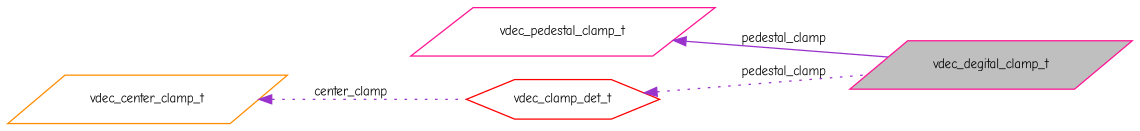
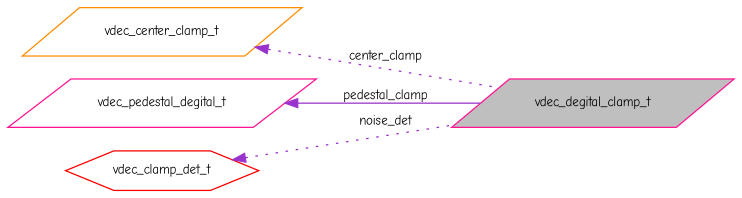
  digraph {
    fontname="Comic Neue"
    rankdir=LR
    node [color=deeppink fillcolor=white fontname="Comic Neue" fontsize=10 shape=parallelogram style=filled]
    edge [color=darkorchid3 dir=back fontname="Comic Neue" fontsize=10 labelfontname=Helvetica labelfontsize=10 style=dotted]
    n1 [fillcolor=grey75 fontcolor=black height=0.2 label=vdec_degital_clamp_t width=0.4]
    n2 [color=darkorange height=0.2 label=vdec_center_clamp_t width=0.4]
-   n3 [height=0.2 label=vdec_pedestal_clamp_t width=0.4]
+   n3 [height=0.2 label=vdec_pedestal_degital_t width=0.4]
    n4 [color=red height=0.2 label=vdec_clamp_det_t shape=hexagon width=0.4]
-   n2 -> n4 [label=" center_clamp"]
+   n2 -> n1 [label=" center_clamp"]
    n3 -> n1 [label=" pedestal_clamp" style=solid]
-   n4 -> n1 [label=" pedestal_clamp"]
+   n4 -> n1 [label=" noise_det"]
  }
